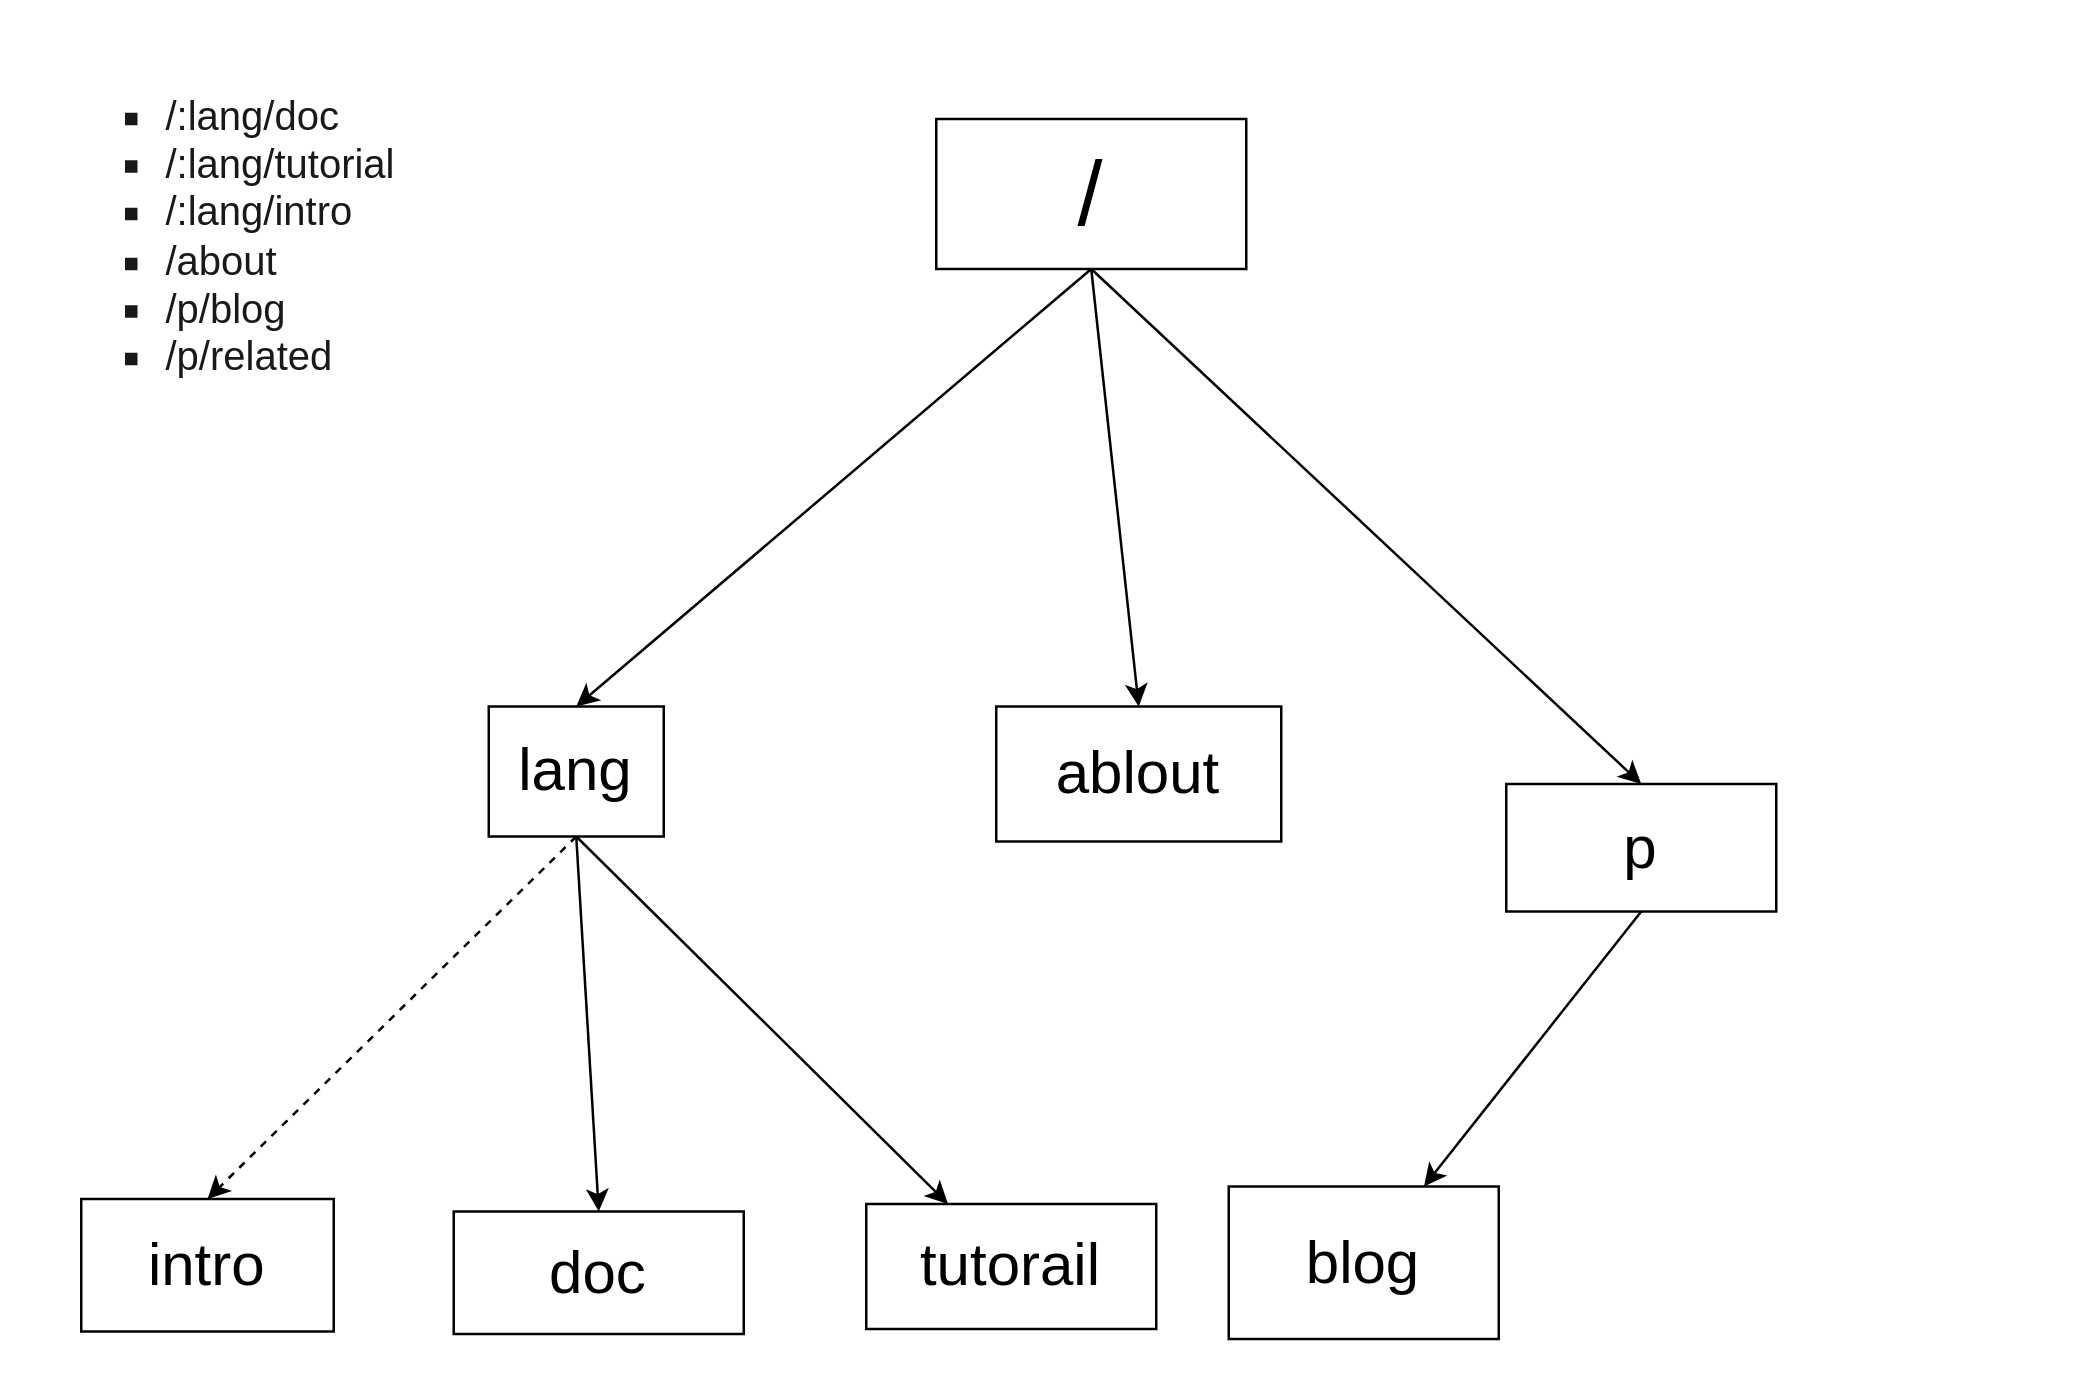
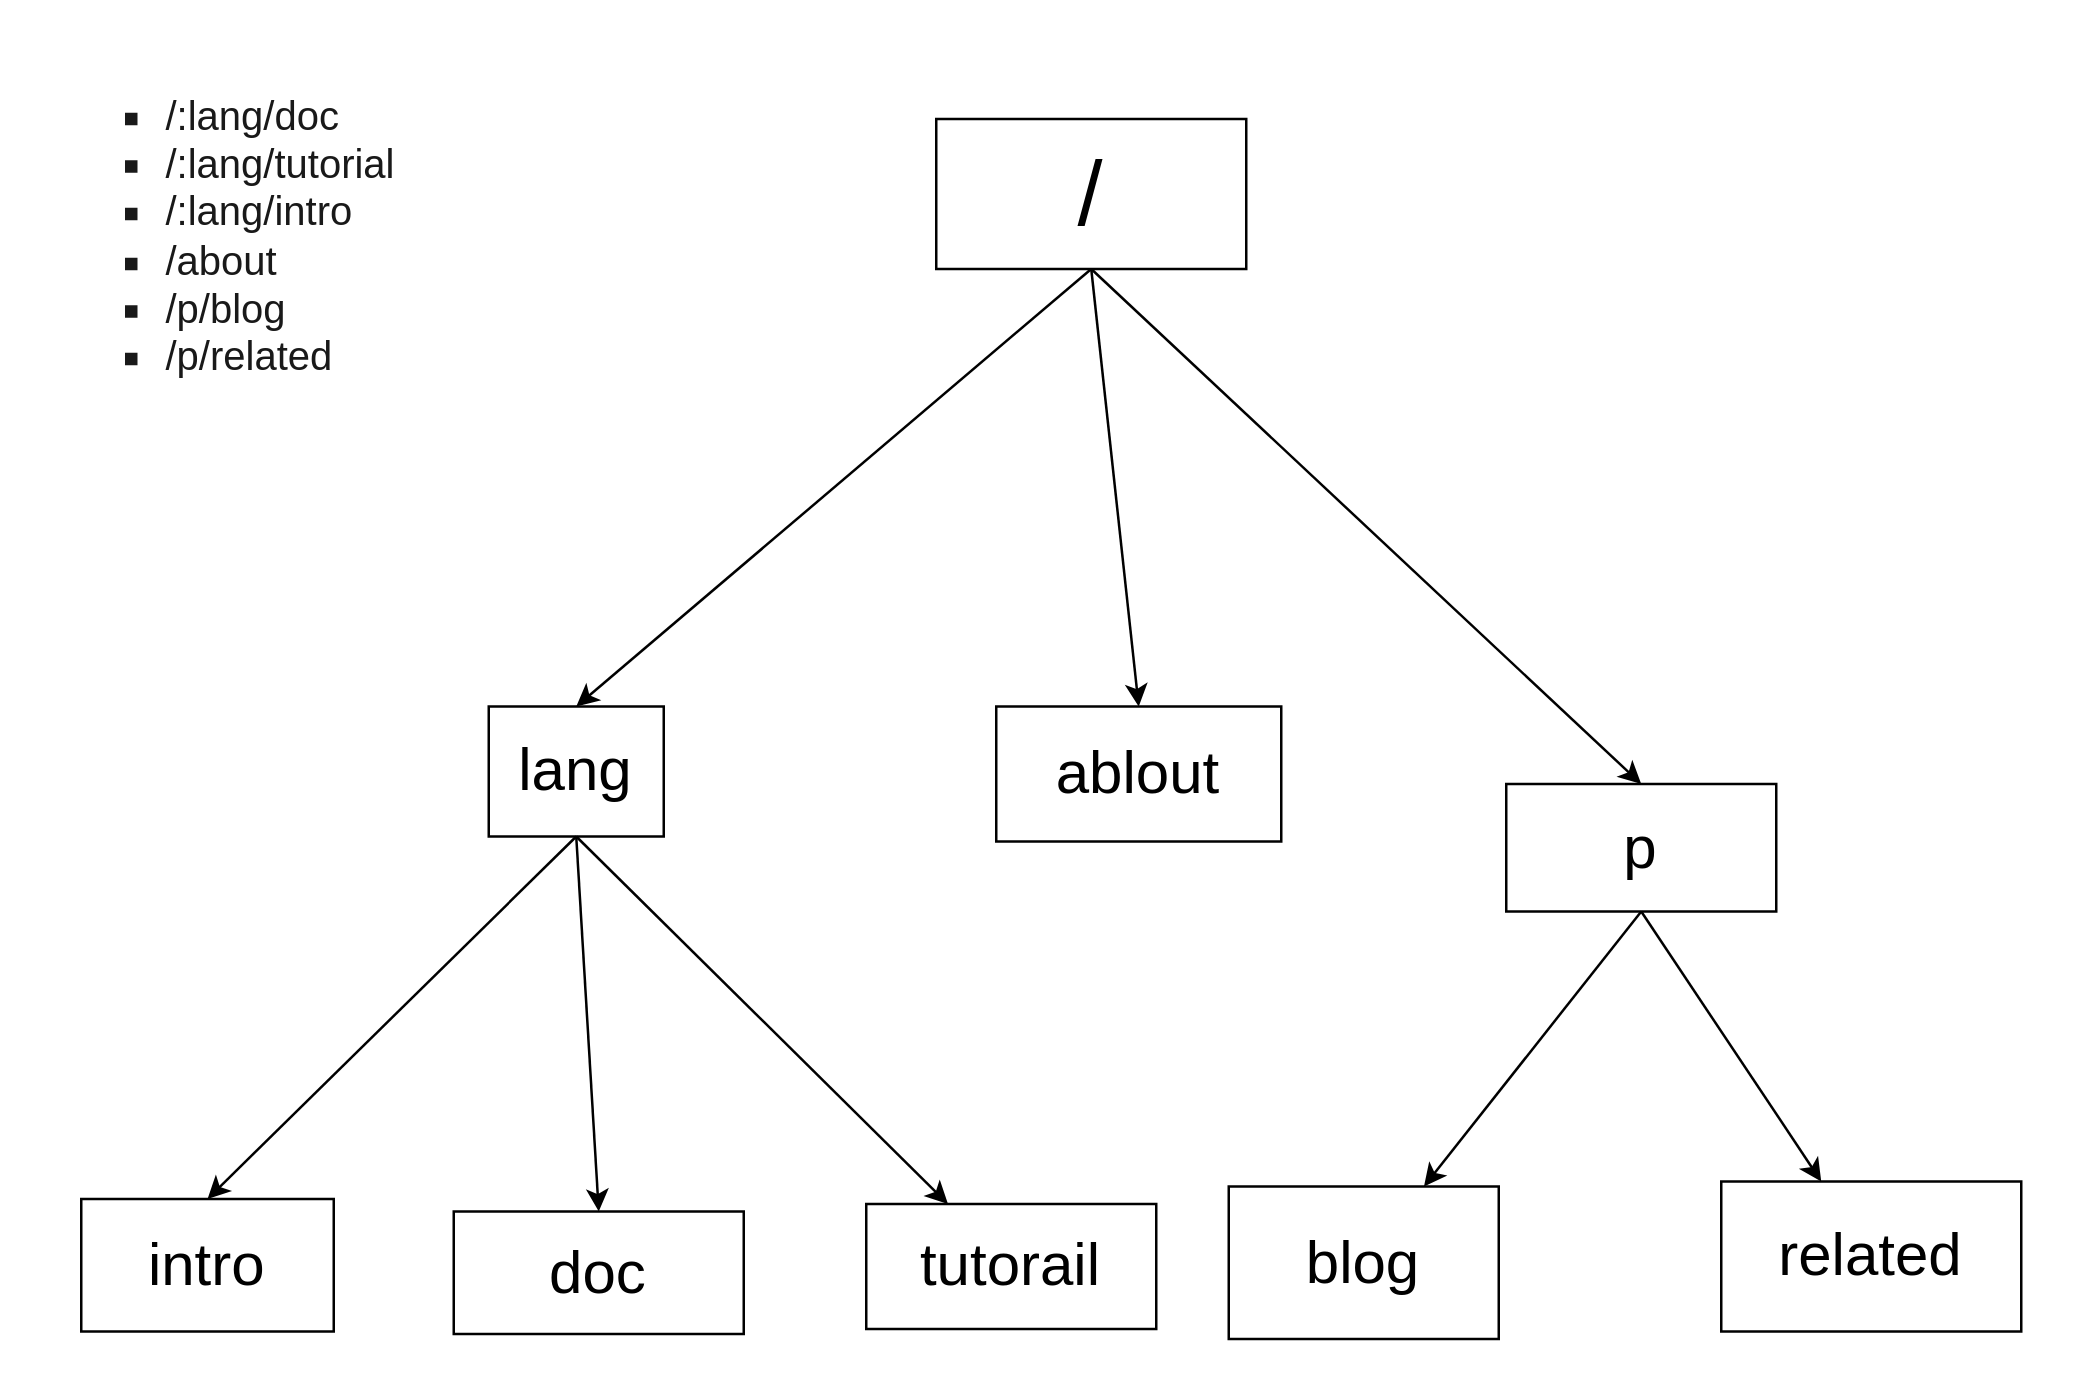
  <mxCell id="0" />
  <mxCell id="1" parent="0" />
  <mxCell id="2" value="&lt;font style=&quot;font-size: 36px;&quot;&gt;/&lt;/font&gt;" style="rounded=0;whiteSpace=wrap;html=1;" vertex="1" parent="1"><mxGeometry x="374" y="47" width="124" height="60" as="geometry" /></mxCell>
  <mxCell id="3" value="" style="endArrow=classic;html=1;rounded=0;entryX=0.5;entryY=0;entryDx=0;entryDy=0;exitX=0.5;exitY=1;exitDx=0;exitDy=0;" edge="1" parent="1" source="2" target="14"><mxGeometry width="50" height="50" relative="1" as="geometry"><mxPoint x="487" y="177" as="sourcePoint" /><mxPoint x="491" y="296" as="targetPoint" /></mxGeometry></mxCell>
  <mxCell id="4" value="&lt;ul style=&quot;box-sizing: border-box; margin: 10px 0px; padding: 0px 0px 0px 1.5em; list-style-type: square; color: rgba(0, 0, 0, 0.9); font-family: &amp;quot;Microsoft YaHei&amp;quot;, Helvetica, &amp;quot;Meiryo UI&amp;quot;, &amp;quot;Malgun Gothic&amp;quot;, &amp;quot;Segoe UI&amp;quot;, &amp;quot;Trebuchet MS&amp;quot;, Monaco, monospace, Tahoma, STXihei, 华文细黑, STHeiti, &amp;quot;Helvetica Neue&amp;quot;, &amp;quot;Droid Sans&amp;quot;, &amp;quot;wenquanyi micro hei&amp;quot;, FreeSans, Arimo, Arial, SimSun, 宋体, Heiti, 黑体, sans-serif; font-size: 16px; text-align: start; background-color: rgb(255, 255, 255);&quot;&gt;&lt;li style=&quot;box-sizing: border-box; margin: 0px; padding: 0px;&quot;&gt;/:lang/doc&lt;/li&gt;&lt;li style=&quot;box-sizing: border-box; margin: 0px; padding: 0px;&quot;&gt;/:lang/tutorial&lt;/li&gt;&lt;li style=&quot;box-sizing: border-box; margin: 0px; padding: 0px;&quot;&gt;/:lang/intro&lt;/li&gt;&lt;li style=&quot;box-sizing: border-box; margin: 0px; padding: 0px;&quot;&gt;/about&lt;/li&gt;&lt;li style=&quot;box-sizing: border-box; margin: 0px; padding: 0px;&quot;&gt;/p/blog&lt;/li&gt;&lt;li style=&quot;box-sizing: border-box; margin: 0px; padding: 0px;&quot;&gt;/p/related&lt;/li&gt;&lt;/ul&gt;" style="text;html=1;strokeColor=none;fillColor=none;align=center;verticalAlign=middle;whiteSpace=wrap;rounded=0;" vertex="1" parent="1"><mxGeometry x="20" y="20" width="160" height="148" as="geometry" /></mxCell>
  <mxCell id="5" value="" style="endArrow=classic;html=1;rounded=0;exitX=0.5;exitY=1;exitDx=0;exitDy=0;entryX=0.5;entryY=0;entryDx=0;entryDy=0;" edge="1" parent="1" source="2" target="7"><mxGeometry width="50" height="50" relative="1" as="geometry"><mxPoint x="493.956" y="188" as="sourcePoint" /><mxPoint x="379" y="269.82" as="targetPoint" /></mxGeometry></mxCell>
  <mxCell id="6" value="" style="endArrow=classic;html=1;rounded=0;exitX=0.5;exitY=1;exitDx=0;exitDy=0;entryX=0.5;entryY=0;entryDx=0;entryDy=0;" edge="1" parent="1" source="2" target="16"><mxGeometry width="50" height="50" relative="1" as="geometry"><mxPoint x="492" y="191" as="sourcePoint" /><mxPoint x="616" y="281" as="targetPoint" /></mxGeometry></mxCell>
  <mxCell id="7" value="&lt;font style=&quot;font-size: 24px;&quot;&gt;lang&lt;/font&gt;" style="rounded=0;whiteSpace=wrap;html=1;" vertex="1" parent="1"><mxGeometry x="195" y="282" width="70" height="52" as="geometry" /></mxCell>
- <mxCell id="8" value="" style="endArrow=classic;html=1;rounded=0;entryX=0.5;entryY=0;entryDx=0;entryDy=0;exitX=0.5;exitY=1;exitDx=0;exitDy=0;dashed=1;" edge="1" parent="1" source="7" target="11"><mxGeometry width="50" height="50" relative="1" as="geometry"><mxPoint x="370" y="321" as="sourcePoint" /><mxPoint x="278" y="426" as="targetPoint" /></mxGeometry></mxCell>
+ <mxCell id="8" value="" style="endArrow=classic;html=1;rounded=0;entryX=0.5;entryY=0;entryDx=0;entryDy=0;exitX=0.5;exitY=1;exitDx=0;exitDy=0;" edge="1" parent="1" source="7" target="11"><mxGeometry width="50" height="50" relative="1" as="geometry"><mxPoint x="370" y="321" as="sourcePoint" /><mxPoint x="278" y="426" as="targetPoint" /></mxGeometry></mxCell>
  <mxCell id="9" value="" style="endArrow=classic;html=1;rounded=0;exitX=0.5;exitY=1;exitDx=0;exitDy=0;" edge="1" parent="1" source="7" target="13"><mxGeometry width="50" height="50" relative="1" as="geometry"><mxPoint x="372" y="333" as="sourcePoint" /><mxPoint x="455" y="423" as="targetPoint" /></mxGeometry></mxCell>
  <mxCell id="10" value="" style="endArrow=classic;html=1;rounded=0;entryX=0.5;entryY=0;entryDx=0;entryDy=0;exitX=0.5;exitY=1;exitDx=0;exitDy=0;" edge="1" parent="1" source="7" target="12"><mxGeometry width="50" height="50" relative="1" as="geometry"><mxPoint x="371" y="334" as="sourcePoint" /><mxPoint x="367" y="432" as="targetPoint" /></mxGeometry></mxCell>
  <mxCell id="11" value="&lt;font style=&quot;font-size: 24px;&quot;&gt;intro&lt;/font&gt;" style="rounded=0;whiteSpace=wrap;html=1;" vertex="1" parent="1"><mxGeometry x="32" y="479" width="101" height="53" as="geometry" /></mxCell>
  <mxCell id="12" value="&lt;font style=&quot;font-size: 24px;&quot;&gt;doc&lt;/font&gt;" style="rounded=0;whiteSpace=wrap;html=1;" vertex="1" parent="1"><mxGeometry x="181" y="484" width="116" height="49" as="geometry" /></mxCell>
  <mxCell id="13" value="&lt;font style=&quot;font-size: 24px;&quot;&gt;tutorail&lt;/font&gt;" style="rounded=0;whiteSpace=wrap;html=1;" vertex="1" parent="1"><mxGeometry x="346" y="481" width="116" height="50" as="geometry" /></mxCell>
  <mxCell id="14" value="&lt;font style=&quot;font-size: 24px;&quot;&gt;ablout&lt;/font&gt;" style="rounded=0;whiteSpace=wrap;html=1;" vertex="1" parent="1"><mxGeometry x="398" y="282" width="114" height="54" as="geometry" /></mxCell>
  <mxCell id="15" style="edgeStyle=orthogonalEdgeStyle;rounded=0;orthogonalLoop=1;jettySize=auto;html=1;exitX=0.5;exitY=1;exitDx=0;exitDy=0;" edge="1" parent="1" source="14" target="14"><mxGeometry relative="1" as="geometry" /></mxCell>
  <mxCell id="16" value="&lt;font style=&quot;font-size: 24px;&quot;&gt;p&lt;/font&gt;" style="rounded=0;whiteSpace=wrap;html=1;" vertex="1" parent="1"><mxGeometry x="602" y="313" width="108" height="51" as="geometry" /></mxCell>
  <mxCell id="17" value="&lt;font style=&quot;font-size: 24px;&quot;&gt;blog&lt;/font&gt;" style="rounded=0;whiteSpace=wrap;html=1;" vertex="1" parent="1"><mxGeometry x="491" y="474" width="108" height="61" as="geometry" /></mxCell>
  <mxCell id="18" value="" style="endArrow=classic;html=1;rounded=0;exitX=0.5;exitY=1;exitDx=0;exitDy=0;" edge="1" parent="1" source="16" target="17"><mxGeometry width="50" height="50" relative="1" as="geometry"><mxPoint x="314" y="298" as="sourcePoint" /><mxPoint x="364" y="248" as="targetPoint" /></mxGeometry></mxCell>
+ <mxCell id="19" value="" style="endArrow=classic;html=1;rounded=0;exitX=0.5;exitY=1;exitDx=0;exitDy=0;" edge="1" parent="1" source="16" target="20"><mxGeometry width="50" height="50" relative="1" as="geometry"><mxPoint x="314" y="298" as="sourcePoint" /><mxPoint x="775" y="469" as="targetPoint" /></mxGeometry></mxCell>
+ <mxCell id="20" value="&lt;font style=&quot;font-size: 24px;&quot;&gt;related&lt;/font&gt;" style="rounded=0;whiteSpace=wrap;html=1;" vertex="1" parent="1"><mxGeometry x="688" y="472" width="120" height="60" as="geometry" /></mxCell>
